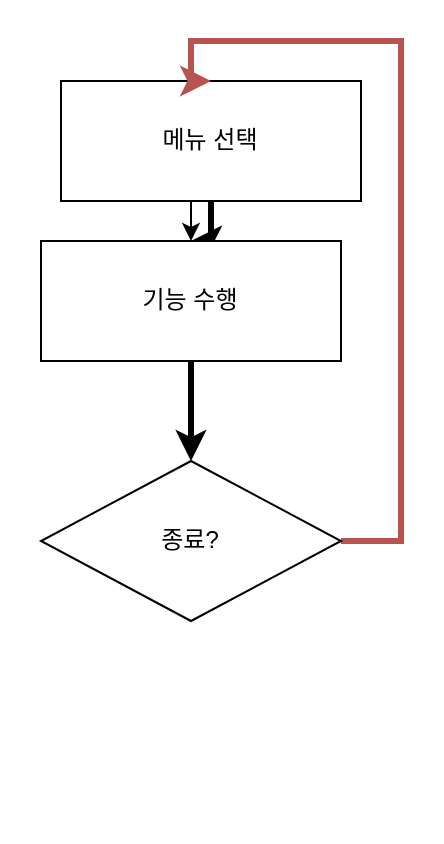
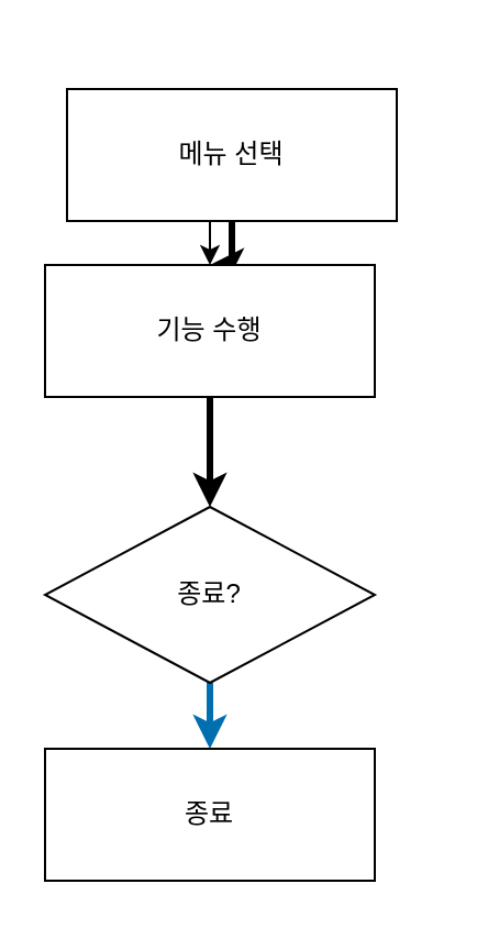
  <mxCell id="0" />
  <mxCell id="1" parent="0" />
  <mxCell id="2" style="edgeStyle=orthogonalEdgeStyle;rounded=0;orthogonalLoop=1;jettySize=auto;html=1;exitX=0.5;exitY=1;exitDx=0;exitDy=0;entryX=0.5;entryY=0;entryDx=0;entryDy=0;" edge="1" parent="1" source="4" target="6"><mxGeometry relative="1" as="geometry" /></mxCell>
  <mxCell id="3" value="" style="edgeStyle=orthogonalEdgeStyle;rounded=0;orthogonalLoop=1;jettySize=auto;html=1;strokeWidth=3;" edge="1" parent="1" source="4" target="6"><mxGeometry relative="1" as="geometry" /></mxCell>
  <mxCell id="4" value="메뉴 선택" style="rounded=0;whiteSpace=wrap;html=1;" vertex="1" parent="1"><mxGeometry x="30" y="40" width="150" height="60" as="geometry" /></mxCell>
  <mxCell id="5" style="edgeStyle=orthogonalEdgeStyle;rounded=0;orthogonalLoop=1;jettySize=auto;html=1;exitX=0.5;exitY=1;exitDx=0;exitDy=0;entryX=0.5;entryY=0;entryDx=0;entryDy=0;strokeWidth=3;" edge="1" parent="1" source="6" target="9"><mxGeometry relative="1" as="geometry" /></mxCell>
  <mxCell id="6" value="기능 수행" style="rounded=0;whiteSpace=wrap;html=1;" vertex="1" parent="1"><mxGeometry x="20" y="120" width="150" height="60" as="geometry" /></mxCell>
- <mxCell id="7" style="edgeStyle=orthogonalEdgeStyle;rounded=0;orthogonalLoop=1;jettySize=auto;html=1;exitX=1;exitY=0.5;exitDx=0;exitDy=0;entryX=0.5;entryY=0;entryDx=0;entryDy=0;fillColor=#f8cecc;strokeColor=#b85450;strokeWidth=3;" edge="1" parent="1" source="9" target="4"><mxGeometry relative="1" as="geometry"><Array as="points"><mxPoint x="200" y="270" /><mxPoint x="200" y="20" /><mxPoint x="95" y="20" /></Array></mxGeometry></mxCell>
+ <mxCell id="8" style="edgeStyle=orthogonalEdgeStyle;rounded=0;orthogonalLoop=1;jettySize=auto;html=1;entryX=0.5;entryY=0;entryDx=0;entryDy=0;fillColor=#1ba1e2;strokeColor=#006EAF;strokeWidth=3;" edge="1" parent="1" source="9" target="10"><mxGeometry relative="1" as="geometry" /></mxCell>
  <mxCell id="9" value="종료?" style="rhombus;whiteSpace=wrap;html=1;" vertex="1" parent="1"><mxGeometry x="20" y="230" width="150" height="80" as="geometry" /></mxCell>
+ <mxCell id="10" value="종료" style="rounded=0;whiteSpace=wrap;html=1;" vertex="1" parent="1"><mxGeometry x="20" y="340" width="150" height="60" as="geometry" /></mxCell>
